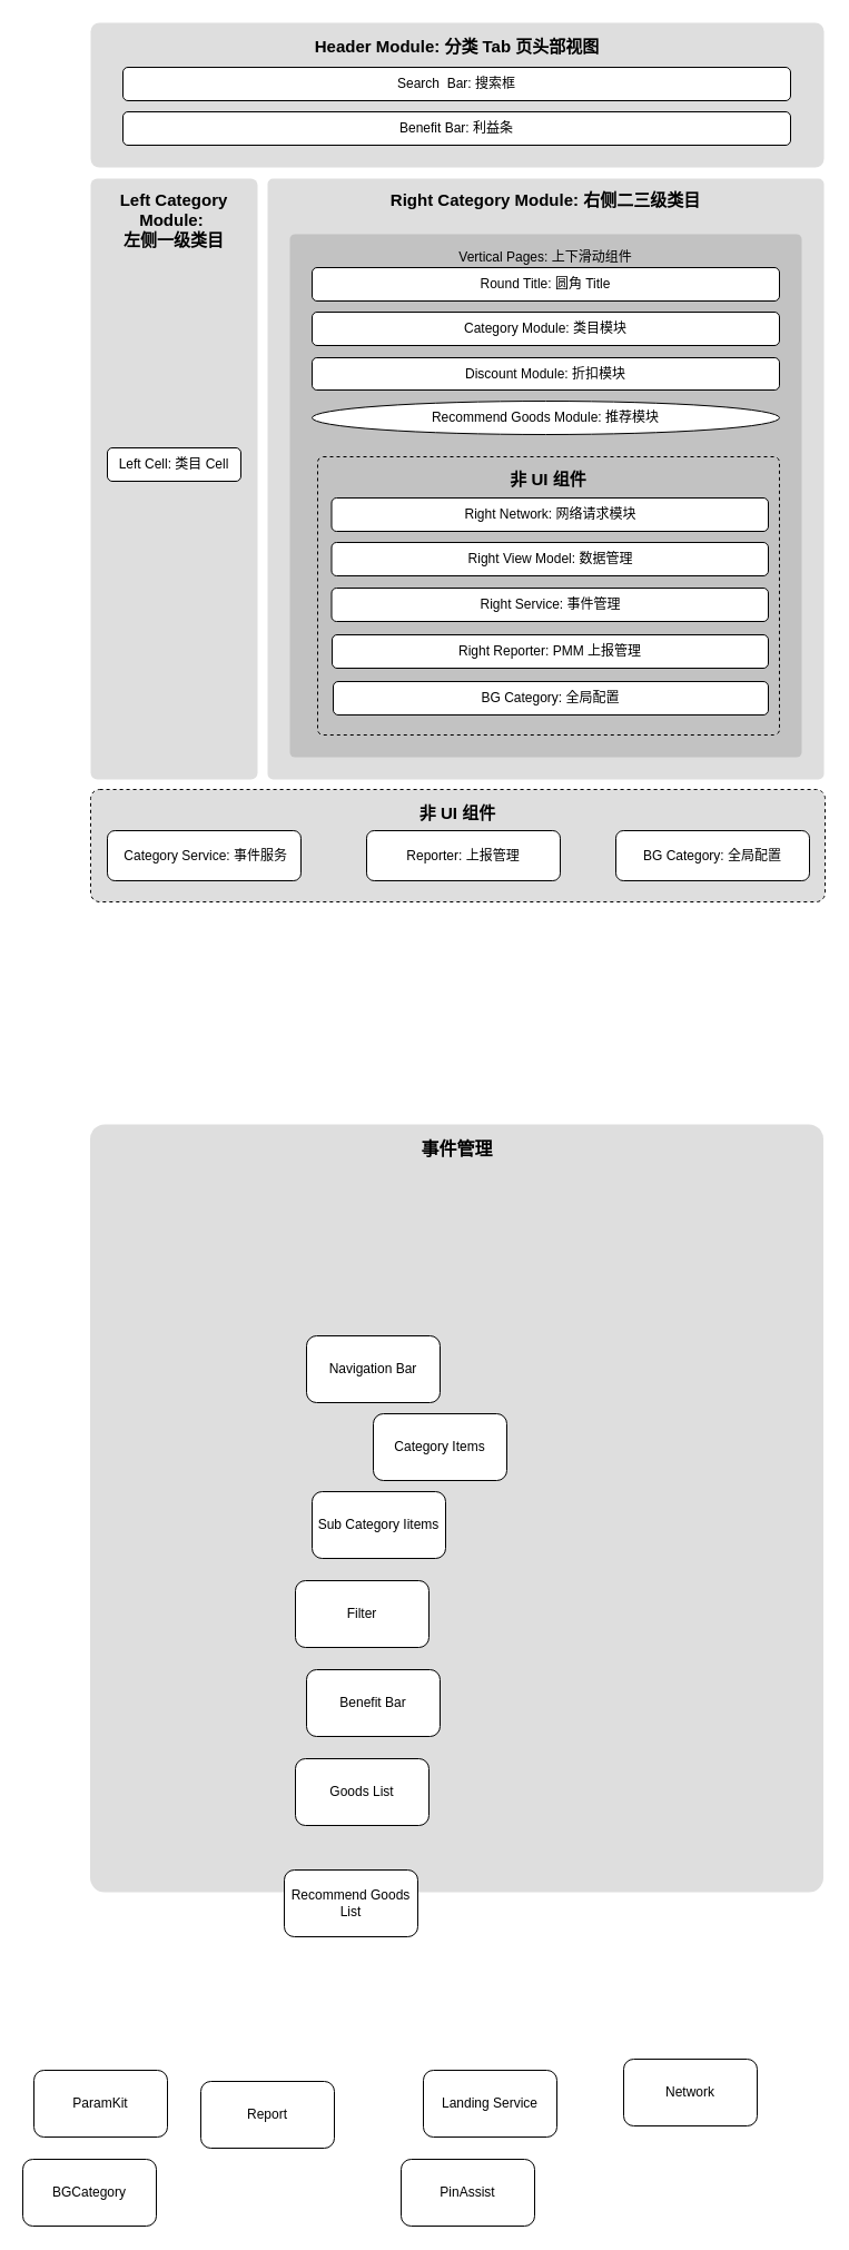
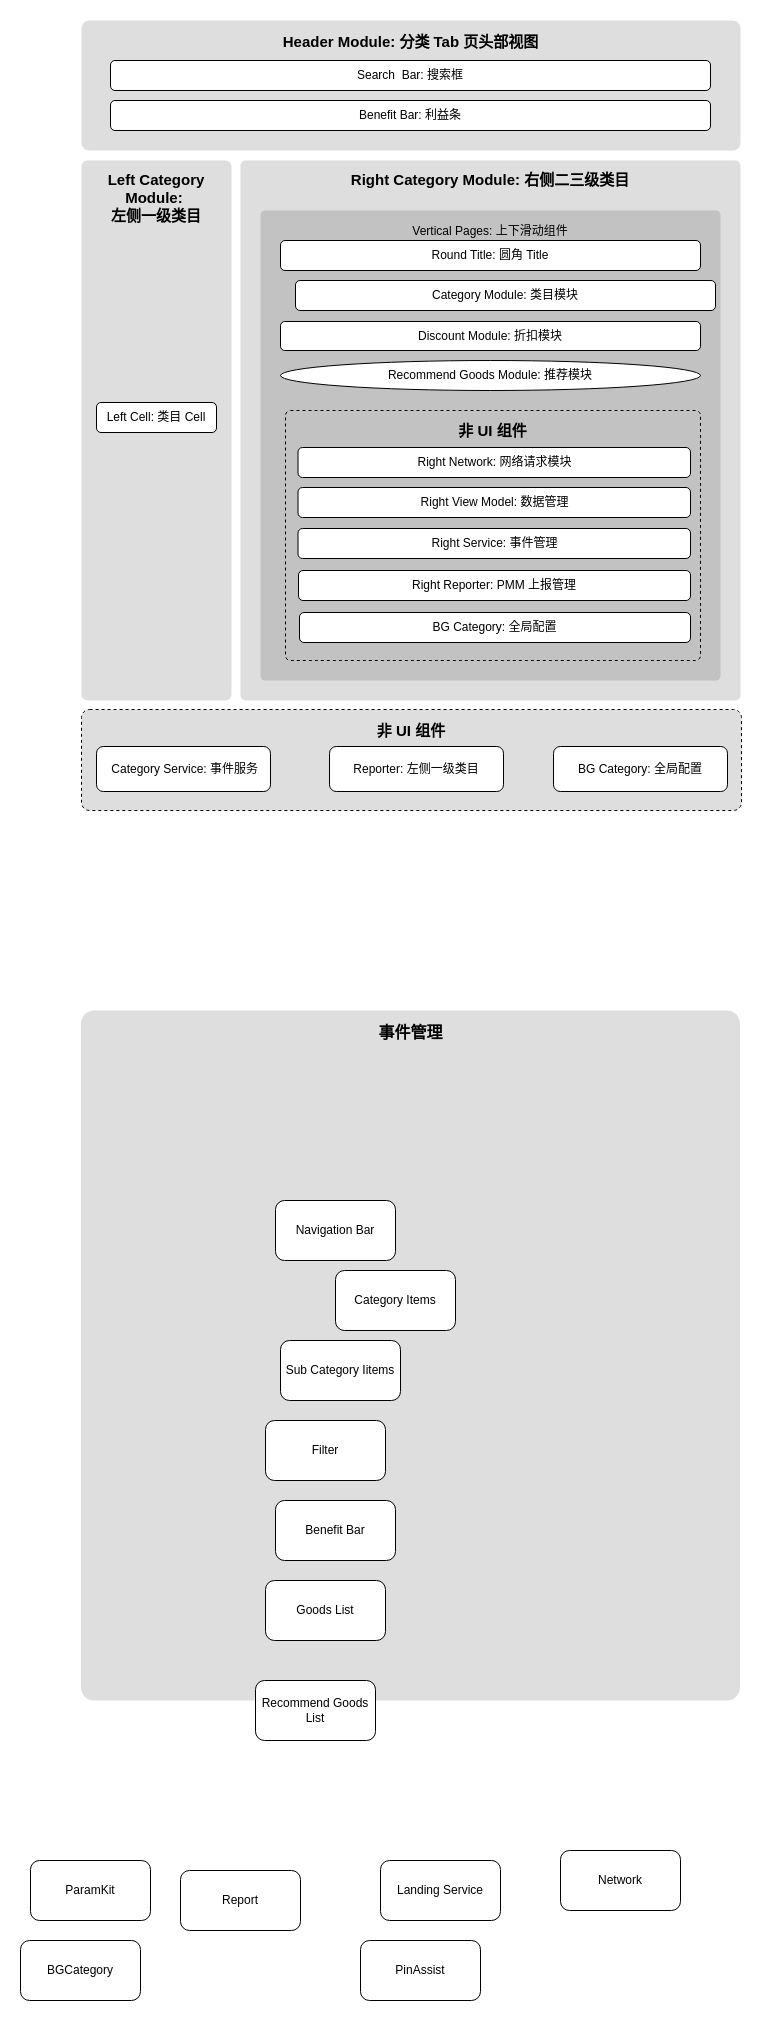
  <mxCell id="0" />
  <mxCell id="1" parent="0" />
  <mxCell id="2" value="Header Module: 分类 Tab 页头部视图" style="rounded=1;arcSize=6;align=center;verticalAlign=top;fontSize=15;whiteSpace=wrap;html=1;spacingTop=6;fillStyle=auto;fillColor=#DEDEDE;strokeColor=none;fontStyle=1" vertex="1" parent="1"><mxGeometry x="81" y="20" width="659" height="130" as="geometry" /></mxCell>
  <mxCell id="3" value="Left Category Module:&amp;nbsp;&lt;div style=&quot;font-size: 15px;&quot;&gt;左侧一级类目&lt;/div&gt;" style="rounded=1;whiteSpace=wrap;html=1;arcSize=4;verticalAlign=top;spacingTop=4;strokeColor=none;fillColor=#DEDEDE;fontSize=15;fontStyle=1" vertex="1" parent="1"><mxGeometry x="81" y="160" width="150" height="540" as="geometry" /></mxCell>
  <mxCell id="4" value="Right Category Module: 右侧二三级类目" style="rounded=1;whiteSpace=wrap;html=1;glass=0;arcSize=1;verticalAlign=top;fillColor=#DEDEDE;strokeColor=none;spacingTop=4;fontSize=15;fontStyle=1" vertex="1" parent="1"><mxGeometry x="240" y="160" width="500" height="540" as="geometry" /></mxCell>
  <mxCell id="5" value="Search &amp;nbsp;Bar: 搜索框" style="rounded=1;whiteSpace=wrap;html=1;" vertex="1" parent="1"><mxGeometry x="110" y="60" width="600" height="30" as="geometry" /></mxCell>
  <mxCell id="6" value="Left Cell: 类目 Cell" style="rounded=1;whiteSpace=wrap;html=1;" vertex="1" parent="1"><mxGeometry x="96" y="402" width="120" height="30" as="geometry" /></mxCell>
  <mxCell id="7" value="Vertical Pages: 上下滑动组件" style="rounded=1;whiteSpace=wrap;html=1;align=center;verticalAlign=top;spacingTop=7;arcSize=1;fillColor=#C2C2C2;strokeColor=none;" vertex="1" parent="1"><mxGeometry x="260" y="210" width="460" height="470" as="geometry" /></mxCell>
- <mxCell id="8" value="Category Module: 类目模块" style="rounded=1;whiteSpace=wrap;html=1;" vertex="1" parent="1"><mxGeometry x="280" y="280" width="420" height="30" as="geometry" /></mxCell>
+ <mxCell id="8" value="Category Module: 类目模块" style="rounded=1;whiteSpace=wrap;html=1;" vertex="1" parent="1"><mxGeometry x="295" y="280" width="420" height="30" as="geometry" /></mxCell>
  <mxCell id="9" value="Discount Module: 折扣模块" style="rounded=1;whiteSpace=wrap;html=1;" vertex="1" parent="1"><mxGeometry x="280" y="321" width="420" height="29" as="geometry" /></mxCell>
  <mxCell id="10" value="Recommend Goods Module: 推荐模块" style="ellipse;whiteSpace=wrap;html=1;" vertex="1" parent="1"><mxGeometry x="280" y="360" width="420" height="30" as="geometry" /></mxCell>
  <mxCell id="11" value="Benefit Bar: 利益条" style="rounded=1;whiteSpace=wrap;html=1;" vertex="1" parent="1"><mxGeometry x="110" y="100" width="600" height="30" as="geometry" /></mxCell>
  <mxCell id="12" value="Round Title: 圆角 Title" style="rounded=1;whiteSpace=wrap;html=1;" vertex="1" parent="1"><mxGeometry x="280" y="240" width="420" height="30" as="geometry" /></mxCell>
  <mxCell id="13" value="事件管理" style="rounded=1;whiteSpace=wrap;html=1;verticalAlign=top;arcSize=2;fillColor=#DEDEDE;strokeColor=none;spacingTop=6;fontStyle=1;fontSize=16;" vertex="1" parent="1"><mxGeometry x="80.5" y="1010" width="659" height="690" as="geometry" /></mxCell>
  <mxCell id="14" value="Navigation Bar" style="rounded=1;whiteSpace=wrap;html=1;" vertex="1" parent="1"><mxGeometry x="275" y="1200" width="120" height="60" as="geometry" /></mxCell>
  <mxCell id="15" value="Category Items" style="rounded=1;whiteSpace=wrap;html=1;" vertex="1" parent="1"><mxGeometry x="335" y="1270" width="120" height="60" as="geometry" /></mxCell>
  <mxCell id="16" value="Sub Category Iitems" style="rounded=1;whiteSpace=wrap;html=1;" vertex="1" parent="1"><mxGeometry x="280" y="1340" width="120" height="60" as="geometry" /></mxCell>
  <mxCell id="17" value="Filter" style="rounded=1;whiteSpace=wrap;html=1;" vertex="1" parent="1"><mxGeometry x="265" y="1420" width="120" height="60" as="geometry" /></mxCell>
  <mxCell id="18" value="Benefit Bar" style="rounded=1;whiteSpace=wrap;html=1;" vertex="1" parent="1"><mxGeometry x="275" y="1500" width="120" height="60" as="geometry" /></mxCell>
  <mxCell id="19" value="Goods List" style="rounded=1;whiteSpace=wrap;html=1;" vertex="1" parent="1"><mxGeometry x="265" y="1580" width="120" height="60" as="geometry" /></mxCell>
  <mxCell id="20" value="Recommend Goods List" style="rounded=1;whiteSpace=wrap;html=1;" vertex="1" parent="1"><mxGeometry x="255" y="1680" width="120" height="60" as="geometry" /></mxCell>
  <mxCell id="21" value="PinAssist" style="rounded=1;whiteSpace=wrap;html=1;" vertex="1" parent="1"><mxGeometry x="360" y="1940" width="120" height="60" as="geometry" /></mxCell>
  <mxCell id="22" value="Report" style="rounded=1;whiteSpace=wrap;html=1;" vertex="1" parent="1"><mxGeometry x="180" y="1870" width="120" height="60" as="geometry" /></mxCell>
  <mxCell id="23" value="Landing Service" style="rounded=1;whiteSpace=wrap;html=1;" vertex="1" parent="1"><mxGeometry x="380" y="1860" width="120" height="60" as="geometry" /></mxCell>
  <mxCell id="24" value="Network" style="rounded=1;whiteSpace=wrap;html=1;" vertex="1" parent="1"><mxGeometry x="560" y="1850" width="120" height="60" as="geometry" /></mxCell>
  <mxCell id="25" value="BGCategory" style="rounded=1;whiteSpace=wrap;html=1;" vertex="1" parent="1"><mxGeometry x="20" y="1940" width="120" height="60" as="geometry" /></mxCell>
  <mxCell id="26" value="ParamKit" style="rounded=1;whiteSpace=wrap;html=1;" vertex="1" parent="1"><mxGeometry x="30" y="1860" width="120" height="60" as="geometry" /></mxCell>
  <mxCell id="27" value="&lt;b&gt;&lt;font style=&quot;font-size: 15px;&quot;&gt;非 UI 组件&lt;/font&gt;&lt;/b&gt;" style="rounded=1;whiteSpace=wrap;html=1;dashed=1;fillStyle=auto;fillColor=none;verticalAlign=top;spacingTop=5;arcSize=2;" vertex="1" parent="1"><mxGeometry x="285" y="410" width="415" height="250" as="geometry" /></mxCell>
  <mxCell id="28" value="Right Network: 网络请求模块" style="rounded=1;whiteSpace=wrap;html=1;fillColor=#FFFFFF;strokeColor=default;" vertex="1" parent="1"><mxGeometry x="297.5" y="447" width="392.5" height="30" as="geometry" /></mxCell>
  <mxCell id="29" value="Right View Model: 数据管理" style="rounded=1;whiteSpace=wrap;html=1;" vertex="1" parent="1"><mxGeometry x="297.5" y="487" width="392.5" height="30" as="geometry" /></mxCell>
  <mxCell id="30" value="Right Service: 事件管理" style="rounded=1;whiteSpace=wrap;html=1;" vertex="1" parent="1"><mxGeometry x="297.5" y="528" width="392.5" height="30" as="geometry" /></mxCell>
  <mxCell id="31" value="Right Reporter: PMM 上报管理" style="rounded=1;whiteSpace=wrap;html=1;" vertex="1" parent="1"><mxGeometry x="298" y="570" width="392" height="30" as="geometry" /></mxCell>
  <mxCell id="32" value="BG Category: 全局配置" style="rounded=1;whiteSpace=wrap;html=1;" vertex="1" parent="1"><mxGeometry x="299" y="612" width="391" height="30" as="geometry" /></mxCell>
  <mxCell id="33" value="&lt;font style=&quot;font-size: 15px;&quot;&gt;&lt;b&gt;非 UI 组件&lt;/b&gt;&lt;/font&gt;" style="rounded=1;whiteSpace=wrap;html=1;arcSize=8;fillColor=#DEDEDE;strokeColor=default;dashed=1;verticalAlign=top;spacingTop=6;" vertex="1" parent="1"><mxGeometry x="81" y="709" width="660" height="101" as="geometry" /></mxCell>
  <mxCell id="34" value="&amp;nbsp;&lt;span&gt;Category&amp;nbsp;&lt;/span&gt;Service: 事件服务" style="rounded=1;whiteSpace=wrap;html=1;fontStyle=0" vertex="1" parent="1"><mxGeometry x="96" y="746" width="174" height="45" as="geometry" /></mxCell>
- <mxCell id="35" value="Reporter: 上报管理" style="rounded=1;whiteSpace=wrap;html=1;" vertex="1" parent="1"><mxGeometry x="329" y="746" width="174" height="45" as="geometry" /></mxCell>
+ <mxCell id="35" value="Reporter: 左侧一级类目" style="rounded=1;whiteSpace=wrap;html=1;" vertex="1" parent="1"><mxGeometry x="329" y="746" width="174" height="45" as="geometry" /></mxCell>
  <mxCell id="36" value="BG Category: 全局配置" style="rounded=1;whiteSpace=wrap;html=1;" vertex="1" parent="1"><mxGeometry x="553" y="746" width="174" height="45" as="geometry" /></mxCell>
